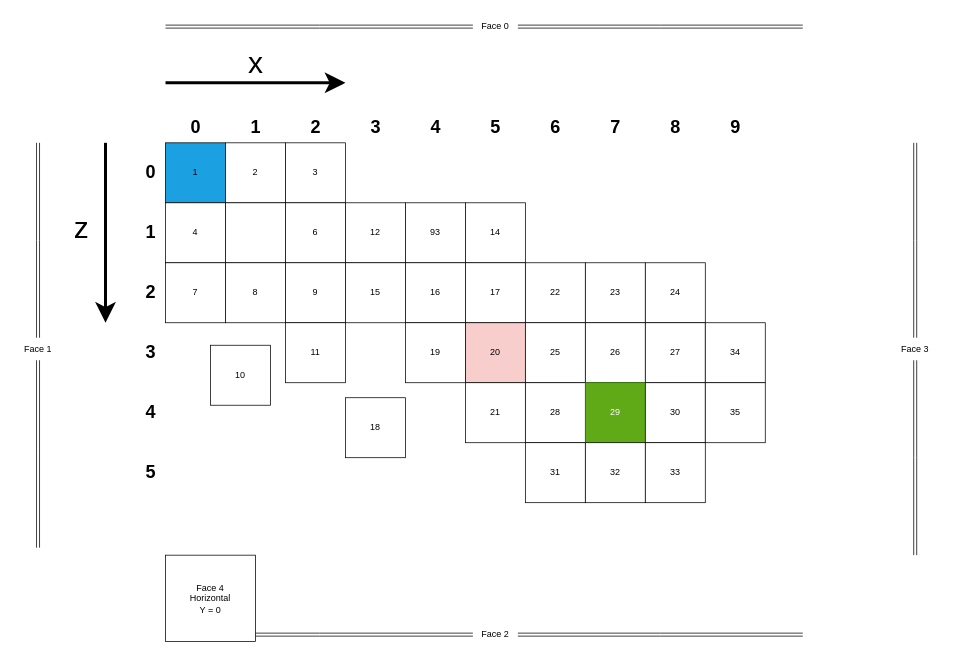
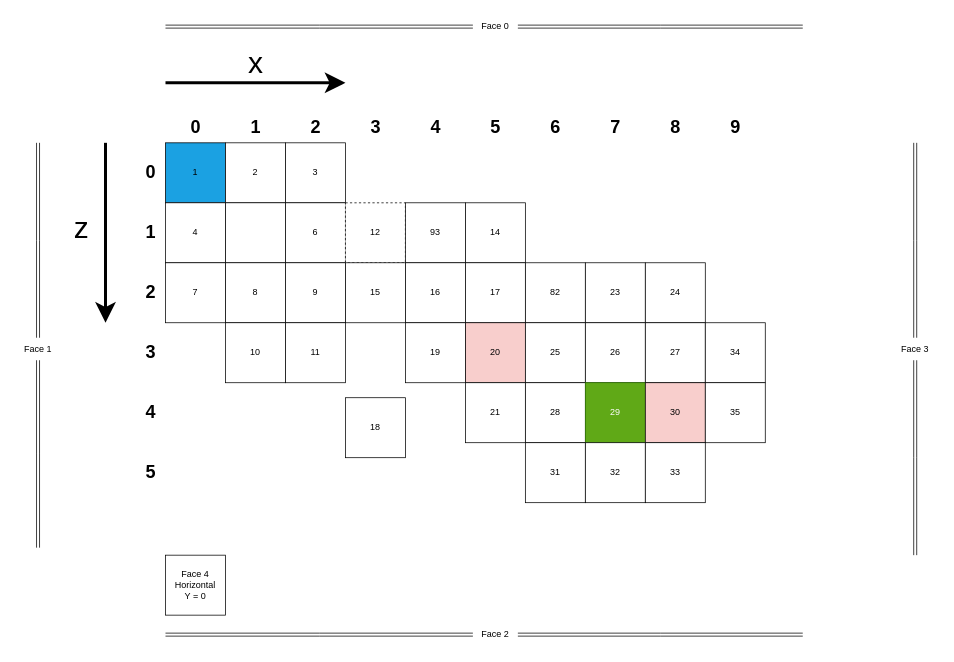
  <mxCell id="0" />
  <mxCell id="1" parent="0" />
  <mxCell id="2" value="1" style="whiteSpace=wrap;html=1;aspect=fixed;fillColor=#1BA1E2;" parent="1" vertex="1"><mxGeometry width="80" height="80" as="geometry" x="220" y="190" /></mxCell>
  <mxCell id="3" value="2" style="whiteSpace=wrap;html=1;aspect=fixed;" parent="1" vertex="1"><mxGeometry x="300" width="80" height="80" as="geometry" y="190" /></mxCell>
  <mxCell id="4" value="3" style="whiteSpace=wrap;html=1;aspect=fixed;" parent="1" vertex="1"><mxGeometry x="380" width="80" height="80" as="geometry" y="190" /></mxCell>
  <mxCell id="5" value="4" style="whiteSpace=wrap;html=1;aspect=fixed;" parent="1" vertex="1"><mxGeometry y="270" width="80" height="80" as="geometry" x="220" /></mxCell>
  <mxCell id="6" value="5" style="whiteSpace=wrap;html=1;aspect=fixed;fontColor=#ffffff;" parent="1" vertex="1"><mxGeometry x="300" y="270" width="80" height="80" as="geometry" /></mxCell>
  <mxCell id="7" value="6" style="whiteSpace=wrap;html=1;aspect=fixed;" parent="1" vertex="1"><mxGeometry x="380" y="270" width="80" height="80" as="geometry" /></mxCell>
  <mxCell id="8" value="7" style="whiteSpace=wrap;html=1;aspect=fixed;" parent="1" vertex="1"><mxGeometry y="350" width="80" height="80" as="geometry" x="220" /></mxCell>
  <mxCell id="9" value="8" style="whiteSpace=wrap;html=1;aspect=fixed;" parent="1" vertex="1"><mxGeometry x="300" y="350" width="80" height="80" as="geometry" /></mxCell>
  <mxCell id="10" value="9" style="whiteSpace=wrap;html=1;aspect=fixed;" parent="1" vertex="1"><mxGeometry x="380" y="350" width="80" height="80" as="geometry" /></mxCell>
- <mxCell id="11" value="10" style="whiteSpace=wrap;html=1;aspect=fixed;" parent="1" vertex="1"><mxGeometry x="280" y="460" width="80" height="80" as="geometry" /></mxCell>
+ <mxCell id="11" value="10" style="whiteSpace=wrap;html=1;aspect=fixed;" parent="1" vertex="1"><mxGeometry x="300" y="430" width="80" height="80" as="geometry" /></mxCell>
  <mxCell id="12" value="11" style="whiteSpace=wrap;html=1;aspect=fixed;" parent="1" vertex="1"><mxGeometry x="380" y="430" width="80" height="80" as="geometry" /></mxCell>
- <mxCell id="13" value="12" style="whiteSpace=wrap;html=1;aspect=fixed;" parent="1" vertex="1"><mxGeometry x="460" y="270" width="80" height="80" as="geometry" /></mxCell>
+ <mxCell id="13" value="12" style="whiteSpace=wrap;html=1;aspect=fixed;dashed=1;" parent="1" vertex="1"><mxGeometry x="460" y="270" width="80" height="80" as="geometry" /></mxCell>
  <mxCell id="14" value="93" style="whiteSpace=wrap;html=1;aspect=fixed;" parent="1" vertex="1"><mxGeometry x="540" y="270" width="80" height="80" as="geometry" /></mxCell>
  <mxCell id="15" value="14" style="whiteSpace=wrap;html=1;aspect=fixed;" parent="1" vertex="1"><mxGeometry x="620" y="270" width="80" height="80" as="geometry" /></mxCell>
  <mxCell id="16" value="15" style="whiteSpace=wrap;html=1;aspect=fixed;" parent="1" vertex="1"><mxGeometry x="460" y="350" width="80" height="80" as="geometry" /></mxCell>
  <mxCell id="17" value="16" style="whiteSpace=wrap;html=1;aspect=fixed;" parent="1" vertex="1"><mxGeometry x="540" y="350" width="80" height="80" as="geometry" /></mxCell>
  <mxCell id="18" value="17" style="whiteSpace=wrap;html=1;aspect=fixed;" parent="1" vertex="1"><mxGeometry x="620" y="350" width="80" height="80" as="geometry" /></mxCell>
  <mxCell id="19" value="18" style="whiteSpace=wrap;html=1;aspect=fixed;" parent="1" vertex="1"><mxGeometry x="460" y="530" width="80" height="80" as="geometry" /></mxCell>
  <mxCell id="20" value="19" style="whiteSpace=wrap;html=1;aspect=fixed;" parent="1" vertex="1"><mxGeometry x="540" y="430" width="80" height="80" as="geometry" /></mxCell>
  <mxCell id="21" value="20" style="whiteSpace=wrap;html=1;aspect=fixed;fillColor=#f8cecc;" parent="1" vertex="1"><mxGeometry x="620" y="430" width="80" height="80" as="geometry" /></mxCell>
  <mxCell id="22" value="21" style="whiteSpace=wrap;html=1;aspect=fixed;" parent="1" vertex="1"><mxGeometry x="620" y="510" width="80" height="80" as="geometry" /></mxCell>
- <mxCell id="23" value="22" style="whiteSpace=wrap;html=1;aspect=fixed;" parent="1" vertex="1"><mxGeometry x="700" y="350" width="80" height="80" as="geometry" /></mxCell>
+ <mxCell id="23" value="82" style="whiteSpace=wrap;html=1;aspect=fixed;" parent="1" vertex="1"><mxGeometry x="700" y="350" width="80" height="80" as="geometry" /></mxCell>
  <mxCell id="24" value="23" style="whiteSpace=wrap;html=1;aspect=fixed;" parent="1" vertex="1"><mxGeometry x="780" y="350" width="80" height="80" as="geometry" /></mxCell>
  <mxCell id="25" value="24" style="whiteSpace=wrap;html=1;aspect=fixed;" parent="1" vertex="1"><mxGeometry x="860" y="350" width="80" height="80" as="geometry" /></mxCell>
  <mxCell id="26" value="25" style="whiteSpace=wrap;html=1;aspect=fixed;" parent="1" vertex="1"><mxGeometry x="700" y="430" width="80" height="80" as="geometry" /></mxCell>
  <mxCell id="27" value="26" style="whiteSpace=wrap;html=1;aspect=fixed;" parent="1" vertex="1"><mxGeometry x="780" y="430" width="80" height="80" as="geometry" /></mxCell>
  <mxCell id="28" value="27" style="whiteSpace=wrap;html=1;aspect=fixed;" parent="1" vertex="1"><mxGeometry x="860" y="430" width="80" height="80" as="geometry" /></mxCell>
  <mxCell id="29" value="28" style="whiteSpace=wrap;html=1;aspect=fixed;" parent="1" vertex="1"><mxGeometry x="700" y="510" width="80" height="80" as="geometry" /></mxCell>
  <mxCell id="30" value="29" style="whiteSpace=wrap;html=1;aspect=fixed;fillColor=#60a917;fontColor=#ffffff;strokeColor=#2D7600;" parent="1" vertex="1"><mxGeometry x="780" y="510" width="80" height="80" as="geometry" /></mxCell>
- <mxCell id="31" value="30" style="whiteSpace=wrap;html=1;aspect=fixed;" parent="1" vertex="1"><mxGeometry x="860" y="510" width="80" height="80" as="geometry" /></mxCell>
+ <mxCell id="31" value="30" style="whiteSpace=wrap;html=1;aspect=fixed;fillColor=#f8cecc;" parent="1" vertex="1"><mxGeometry x="860" y="510" width="80" height="80" as="geometry" /></mxCell>
  <mxCell id="32" value="31" style="whiteSpace=wrap;html=1;aspect=fixed;" parent="1" vertex="1"><mxGeometry x="700" y="590" width="80" height="80" as="geometry" /></mxCell>
  <mxCell id="33" value="32" style="whiteSpace=wrap;html=1;aspect=fixed;" parent="1" vertex="1"><mxGeometry x="780" y="590" width="80" height="80" as="geometry" /></mxCell>
  <mxCell id="34" value="33" style="whiteSpace=wrap;html=1;aspect=fixed;" parent="1" vertex="1"><mxGeometry x="860" y="590" width="80" height="80" as="geometry" /></mxCell>
  <mxCell id="35" value="34" style="whiteSpace=wrap;html=1;aspect=fixed;" parent="1" vertex="1"><mxGeometry x="940" y="430" width="80" height="80" as="geometry" /></mxCell>
  <mxCell id="36" value="35" style="whiteSpace=wrap;html=1;aspect=fixed;" parent="1" vertex="1"><mxGeometry x="940" y="510" width="80" height="80" as="geometry" /></mxCell>
  <mxCell id="37" value="&lt;div&gt;0&lt;/div&gt;" style="text;strokeColor=none;fillColor=none;html=1;fontSize=24;fontStyle=1;verticalAlign=middle;align=center;" parent="1" vertex="1"><mxGeometry y="150" width="80" height="40" as="geometry" x="220" /></mxCell>
  <mxCell id="38" value="1" style="text;strokeColor=none;fillColor=none;html=1;fontSize=24;fontStyle=1;verticalAlign=middle;align=center;" parent="1" vertex="1"><mxGeometry x="300" y="150" width="80" height="40" as="geometry" /></mxCell>
  <mxCell id="39" value="2" style="text;strokeColor=none;fillColor=none;html=1;fontSize=24;fontStyle=1;verticalAlign=middle;align=center;" parent="1" vertex="1"><mxGeometry x="380" y="150" width="80" height="40" as="geometry" /></mxCell>
  <mxCell id="40" value="3" style="text;strokeColor=none;fillColor=none;html=1;fontSize=24;fontStyle=1;verticalAlign=middle;align=center;" parent="1" vertex="1"><mxGeometry x="460" y="150" width="80" height="40" as="geometry" /></mxCell>
  <mxCell id="41" value="4" style="text;strokeColor=none;fillColor=none;html=1;fontSize=24;fontStyle=1;verticalAlign=middle;align=center;" parent="1" vertex="1"><mxGeometry x="540" y="150" width="80" height="40" as="geometry" /></mxCell>
  <mxCell id="42" value="5" style="text;strokeColor=none;fillColor=none;html=1;fontSize=24;fontStyle=1;verticalAlign=middle;align=center;" parent="1" vertex="1"><mxGeometry x="620" y="150" width="80" height="40" as="geometry" /></mxCell>
  <mxCell id="43" value="6" style="text;strokeColor=none;fillColor=none;html=1;fontSize=24;fontStyle=1;verticalAlign=middle;align=center;" parent="1" vertex="1"><mxGeometry x="700" y="150" width="80" height="40" as="geometry" /></mxCell>
  <mxCell id="44" value="7" style="text;strokeColor=none;fillColor=none;html=1;fontSize=24;fontStyle=1;verticalAlign=middle;align=center;" parent="1" vertex="1"><mxGeometry x="780" y="150" width="80" height="40" as="geometry" /></mxCell>
  <mxCell id="45" value="8" style="text;strokeColor=none;fillColor=none;html=1;fontSize=24;fontStyle=1;verticalAlign=middle;align=center;" parent="1" vertex="1"><mxGeometry x="860" y="150" width="80" height="40" as="geometry" /></mxCell>
  <mxCell id="46" value="9" style="text;strokeColor=none;fillColor=none;html=1;fontSize=24;fontStyle=1;verticalAlign=middle;align=center;" parent="1" vertex="1"><mxGeometry x="940" y="150" width="80" height="40" as="geometry" /></mxCell>
  <mxCell id="47" value="&lt;div&gt;0&lt;/div&gt;" style="text;strokeColor=none;fillColor=none;html=1;fontSize=24;fontStyle=1;verticalAlign=middle;align=center;" parent="1" vertex="1"><mxGeometry x="180" width="40" height="80" as="geometry" y="190" /></mxCell>
  <mxCell id="48" value="1" style="text;strokeColor=none;fillColor=none;html=1;fontSize=24;fontStyle=1;verticalAlign=middle;align=center;" parent="1" vertex="1"><mxGeometry x="180" y="270" width="40" height="80" as="geometry" /></mxCell>
  <mxCell id="49" value="2" style="text;strokeColor=none;fillColor=none;html=1;fontSize=24;fontStyle=1;verticalAlign=middle;align=center;" parent="1" vertex="1"><mxGeometry x="180" y="350" width="40" height="80" as="geometry" /></mxCell>
  <mxCell id="50" value="3" style="text;strokeColor=none;fillColor=none;html=1;fontSize=24;fontStyle=1;verticalAlign=middle;align=center;" parent="1" vertex="1"><mxGeometry x="180" y="430" width="40" height="80" as="geometry" /></mxCell>
  <mxCell id="51" value="4" style="text;strokeColor=none;fillColor=none;html=1;fontSize=24;fontStyle=1;verticalAlign=middle;align=center;" parent="1" vertex="1"><mxGeometry x="180" y="510" width="40" height="80" as="geometry" /></mxCell>
  <mxCell id="52" value="5" style="text;strokeColor=none;fillColor=none;html=1;fontSize=24;fontStyle=1;verticalAlign=middle;align=center;" parent="1" vertex="1"><mxGeometry x="180" y="590" width="40" height="80" as="geometry" /></mxCell>
  <mxCell id="53" value="&lt;font style=&quot;font-size: 40px;&quot;&gt;x&lt;/font&gt;" style="endArrow=classic;html=1;rounded=0;endSize=15;startSize=15;strokeWidth=4;verticalAlign=bottom;labelBackgroundColor=none;" parent="1" edge="1"><mxGeometry width="50" height="50" relative="1" as="geometry"><mxPoint y="110" as="sourcePoint" x="220" /><mxPoint x="460" y="110" as="targetPoint" /></mxGeometry></mxCell>
  <mxCell id="54" value="&lt;div style=&quot;font-size: 40px;&quot;&gt;&lt;font style=&quot;font-size: 40px;&quot;&gt;z&lt;/font&gt;&lt;/div&gt;&lt;div&gt;&lt;br&gt;&lt;/div&gt;" style="endArrow=classic;html=1;rounded=0;endSize=15;startSize=15;strokeWidth=4;verticalAlign=middle;horizontal=1;labelBackgroundColor=none;labelPosition=left;verticalLabelPosition=middle;align=right;spacingRight=21;" parent="1" edge="1"><mxGeometry width="50" height="50" relative="1" as="geometry"><mxPoint x="140" as="sourcePoint" y="190" /><mxPoint x="140" y="430" as="targetPoint" /></mxGeometry></mxCell>
  <mxCell id="55" style="edgeStyle=orthogonalEdgeStyle;rounded=0;orthogonalLoop=1;jettySize=auto;html=1;shape=link;" edge="1" parent="1" source="57"><mxGeometry relative="1" as="geometry"><mxPoint x="1070" y="35" as="targetPoint" /></mxGeometry></mxCell>
  <mxCell id="56" style="edgeStyle=orthogonalEdgeStyle;rounded=0;orthogonalLoop=1;jettySize=auto;html=1;shape=link;" edge="1" parent="1" source="57"><mxGeometry relative="1" as="geometry"><mxPoint y="35" as="targetPoint" x="220" /></mxGeometry></mxCell>
  <mxCell id="57" value="Face 0" style="text;html=1;strokeColor=none;fillColor=none;align=center;verticalAlign=middle;whiteSpace=wrap;rounded=0;" vertex="1" parent="1"><mxGeometry x="630" y="20" width="60" height="30" as="geometry" /></mxCell>
  <mxCell id="58" style="edgeStyle=orthogonalEdgeStyle;rounded=0;orthogonalLoop=1;jettySize=auto;html=1;shape=link;" edge="1" parent="1" source="60"><mxGeometry relative="1" as="geometry"><mxPoint x="50" as="targetPoint" y="190" /></mxGeometry></mxCell>
  <mxCell id="59" style="edgeStyle=orthogonalEdgeStyle;rounded=0;orthogonalLoop=1;jettySize=auto;html=1;shape=link;" edge="1" parent="1" source="60"><mxGeometry relative="1" as="geometry"><mxPoint x="50" y="730" as="targetPoint" /></mxGeometry></mxCell>
  <mxCell id="60" value="Face 1" style="text;html=1;strokeColor=none;fillColor=none;align=center;verticalAlign=middle;whiteSpace=wrap;rounded=0;" vertex="1" parent="1"><mxGeometry x="20" y="450" width="60" height="30" as="geometry" /></mxCell>
  <mxCell id="61" style="edgeStyle=orthogonalEdgeStyle;shape=link;rounded=0;orthogonalLoop=1;jettySize=auto;html=1;" edge="1" parent="1" source="63"><mxGeometry relative="1" as="geometry"><mxPoint y="846" as="targetPoint" x="220" /></mxGeometry></mxCell>
  <mxCell id="62" style="edgeStyle=orthogonalEdgeStyle;shape=link;rounded=0;orthogonalLoop=1;jettySize=auto;html=1;" edge="1" parent="1" source="63"><mxGeometry relative="1" as="geometry"><mxPoint x="1070" y="846" as="targetPoint" /></mxGeometry></mxCell>
  <mxCell id="63" value="Face 2" style="text;html=1;strokeColor=none;fillColor=none;align=center;verticalAlign=middle;whiteSpace=wrap;rounded=0;" vertex="1" parent="1"><mxGeometry x="630" y="831" width="60" height="30" as="geometry" /></mxCell>
  <mxCell id="64" style="edgeStyle=orthogonalEdgeStyle;shape=link;rounded=0;orthogonalLoop=1;jettySize=auto;html=1;" edge="1" parent="1" source="66"><mxGeometry relative="1" as="geometry"><mxPoint x="1220" as="targetPoint" y="190" /></mxGeometry></mxCell>
  <mxCell id="65" style="edgeStyle=orthogonalEdgeStyle;shape=link;rounded=0;orthogonalLoop=1;jettySize=auto;html=1;" edge="1" parent="1" source="66"><mxGeometry relative="1" as="geometry"><mxPoint x="1220" y="740" as="targetPoint" /></mxGeometry></mxCell>
  <mxCell id="66" value="Face 3" style="text;html=1;strokeColor=none;fillColor=none;align=center;verticalAlign=middle;whiteSpace=wrap;rounded=0;" vertex="1" parent="1"><mxGeometry x="1190" y="450" width="60" height="30" as="geometry" /></mxCell>
- <mxCell id="67" value="&lt;div&gt;Face 4&lt;br&gt;&lt;/div&gt;Horizontal&lt;br&gt;Y = 0" style="whiteSpace=wrap;html=1;aspect=fixed;" vertex="1" parent="1"><mxGeometry x="220" y="740" width="120" height="115" as="geometry" /></mxCell>
+ <mxCell id="67" value="&lt;div&gt;Face 4&lt;br&gt;&lt;/div&gt;Horizontal&lt;br&gt;Y = 0" style="whiteSpace=wrap;html=1;aspect=fixed;" vertex="1" parent="1"><mxGeometry y="740" width="80" height="80" as="geometry" x="220" /></mxCell>
